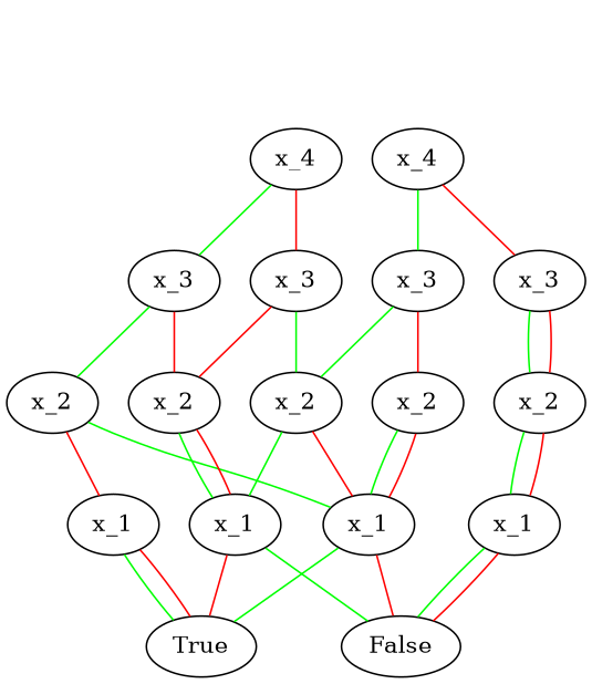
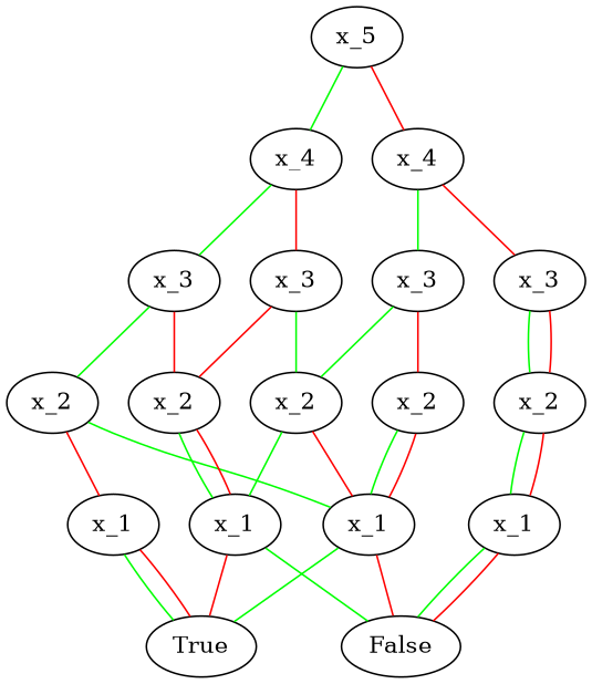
  graph {
    edge [color=green penwidth=1.0]
+   n1 [label=x_5]
    n2 [label=x_4]
    n3 [label=x_4]
    n4 [label=x_3]
    n5 [label=x_3]
    n6 [label=x_3]
    n7 [label=x_3]
    n8 [label=x_2]
    n9 [label=x_2]
    n10 [label=x_2]
    n11 [label=x_1]
    n12 [label=x_1]
    n13 [label=x_1]
    n14 [label=True]
    n15 [label=False]
    n16 [label=x_2]
    n17 [label=x_2]
    n18 [label=x_1]
+   n1 -- n2
+   n1 -- n3 [color=red]
    n2 -- n4
    n2 -- n5 [color=red]
    n3 -- n6
    n3 -- n7 [color=red]
    n4 -- n8
    n4 -- n9 [color=red]
    n5 -- n9 [color=red]
    n5 -- n10
    n6 -- n10
    n6 -- n16 [color=red]
    n7 -- n17
    n7 -- n17 [color=red]
    n8 -- n11
    n8 -- n12 [color=red]
    n9 -- n13
    n9 -- n13 [color=red]
    n10 -- n11 [color=red]
    n10 -- n13
    n11 -- n14
    n11 -- n15 [color=red]
    n12 -- n14
    n12 -- n14 [color=red]
    n13 -- n14 [color=red]
    n13 -- n15
    n16 -- n11
    n16 -- n11 [color=red]
    n17 -- n18
    n17 -- n18 [color=red]
    n18 -- n15
    n18 -- n15 [color=red]
  }
